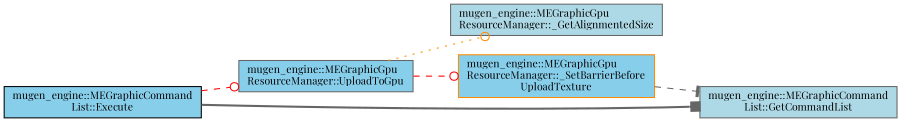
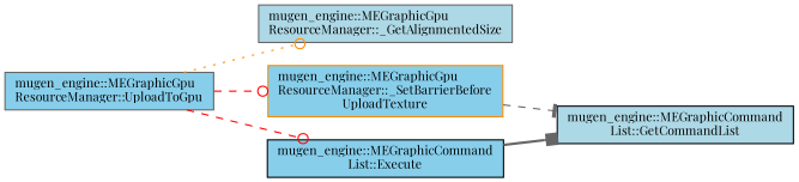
  digraph {
    fontname="Playfair Display"
    rankdir=LR
    node [color=gray40 fillcolor=skyblue fontname="Playfair Display" fontsize=10 shape=box style=filled]
    edge [arrowhead=odot color=red fontname="Playfair Display" fontsize=10 labelfontname=Helvetica labelfontsize=10 style=dashed]
    n1 [fontcolor=black height=0.2 label="mugen_engine::MEGraphicGpu\lResourceManager::UploadToGpu" width=0.4]
    n2 [fillcolor=lightblue height=0.2 label="mugen_engine::MEGraphicGpu\lResourceManager::_GetAlignmentedSize" width=0.4]
    n3 [color=darkorange height=0.2 label="mugen_engine::MEGraphicGpu\lResourceManager::_SetBarrierBefore\lUploadTexture" width=0.4]
    n4 [color=black height=0.2 label="mugen_engine::MEGraphicCommand\lList::Execute" width=0.4]
-   n5 [fillcolor=lightblue height=0.2 label="mugen_engine::MEGraphicCommand\lList::GetCommandList" width=0.4]
+   n5 [color=black fillcolor=lightblue height=0.2 label="mugen_engine::MEGraphicCommand\lList::GetCommandList" width=0.4]
    n1 -> n2 [color=darkorange style=dotted]
    n1 -> n3
-   n4 -> n1
+   n1 -> n4
    n3 -> n5 [arrowhead=tee color=gray40]
    n4 -> n5 [arrowhead=box color=gray40 style=bold]
  }
